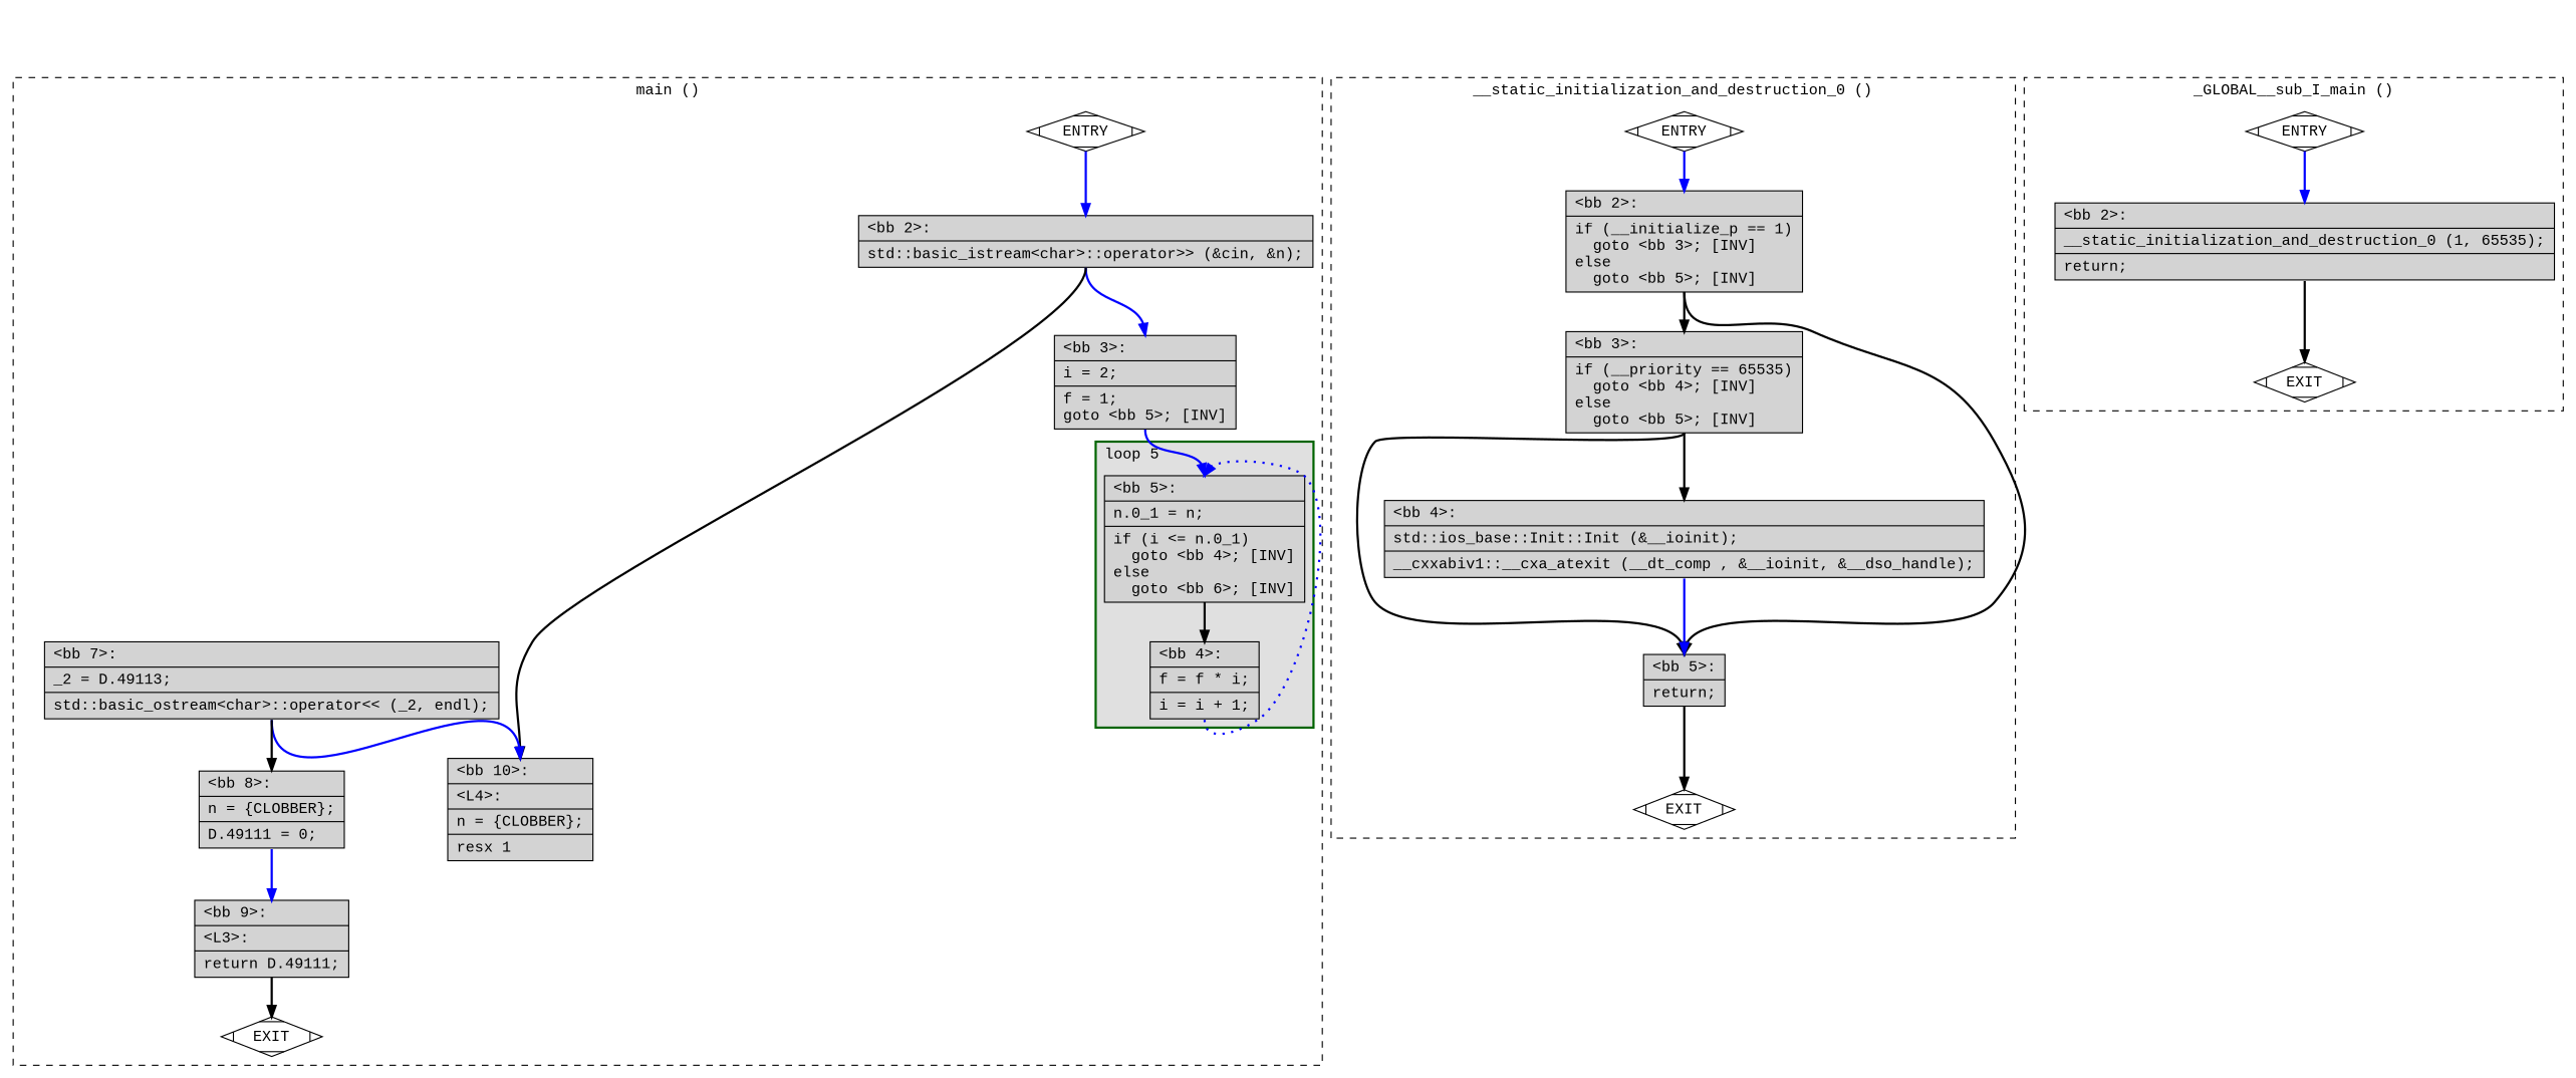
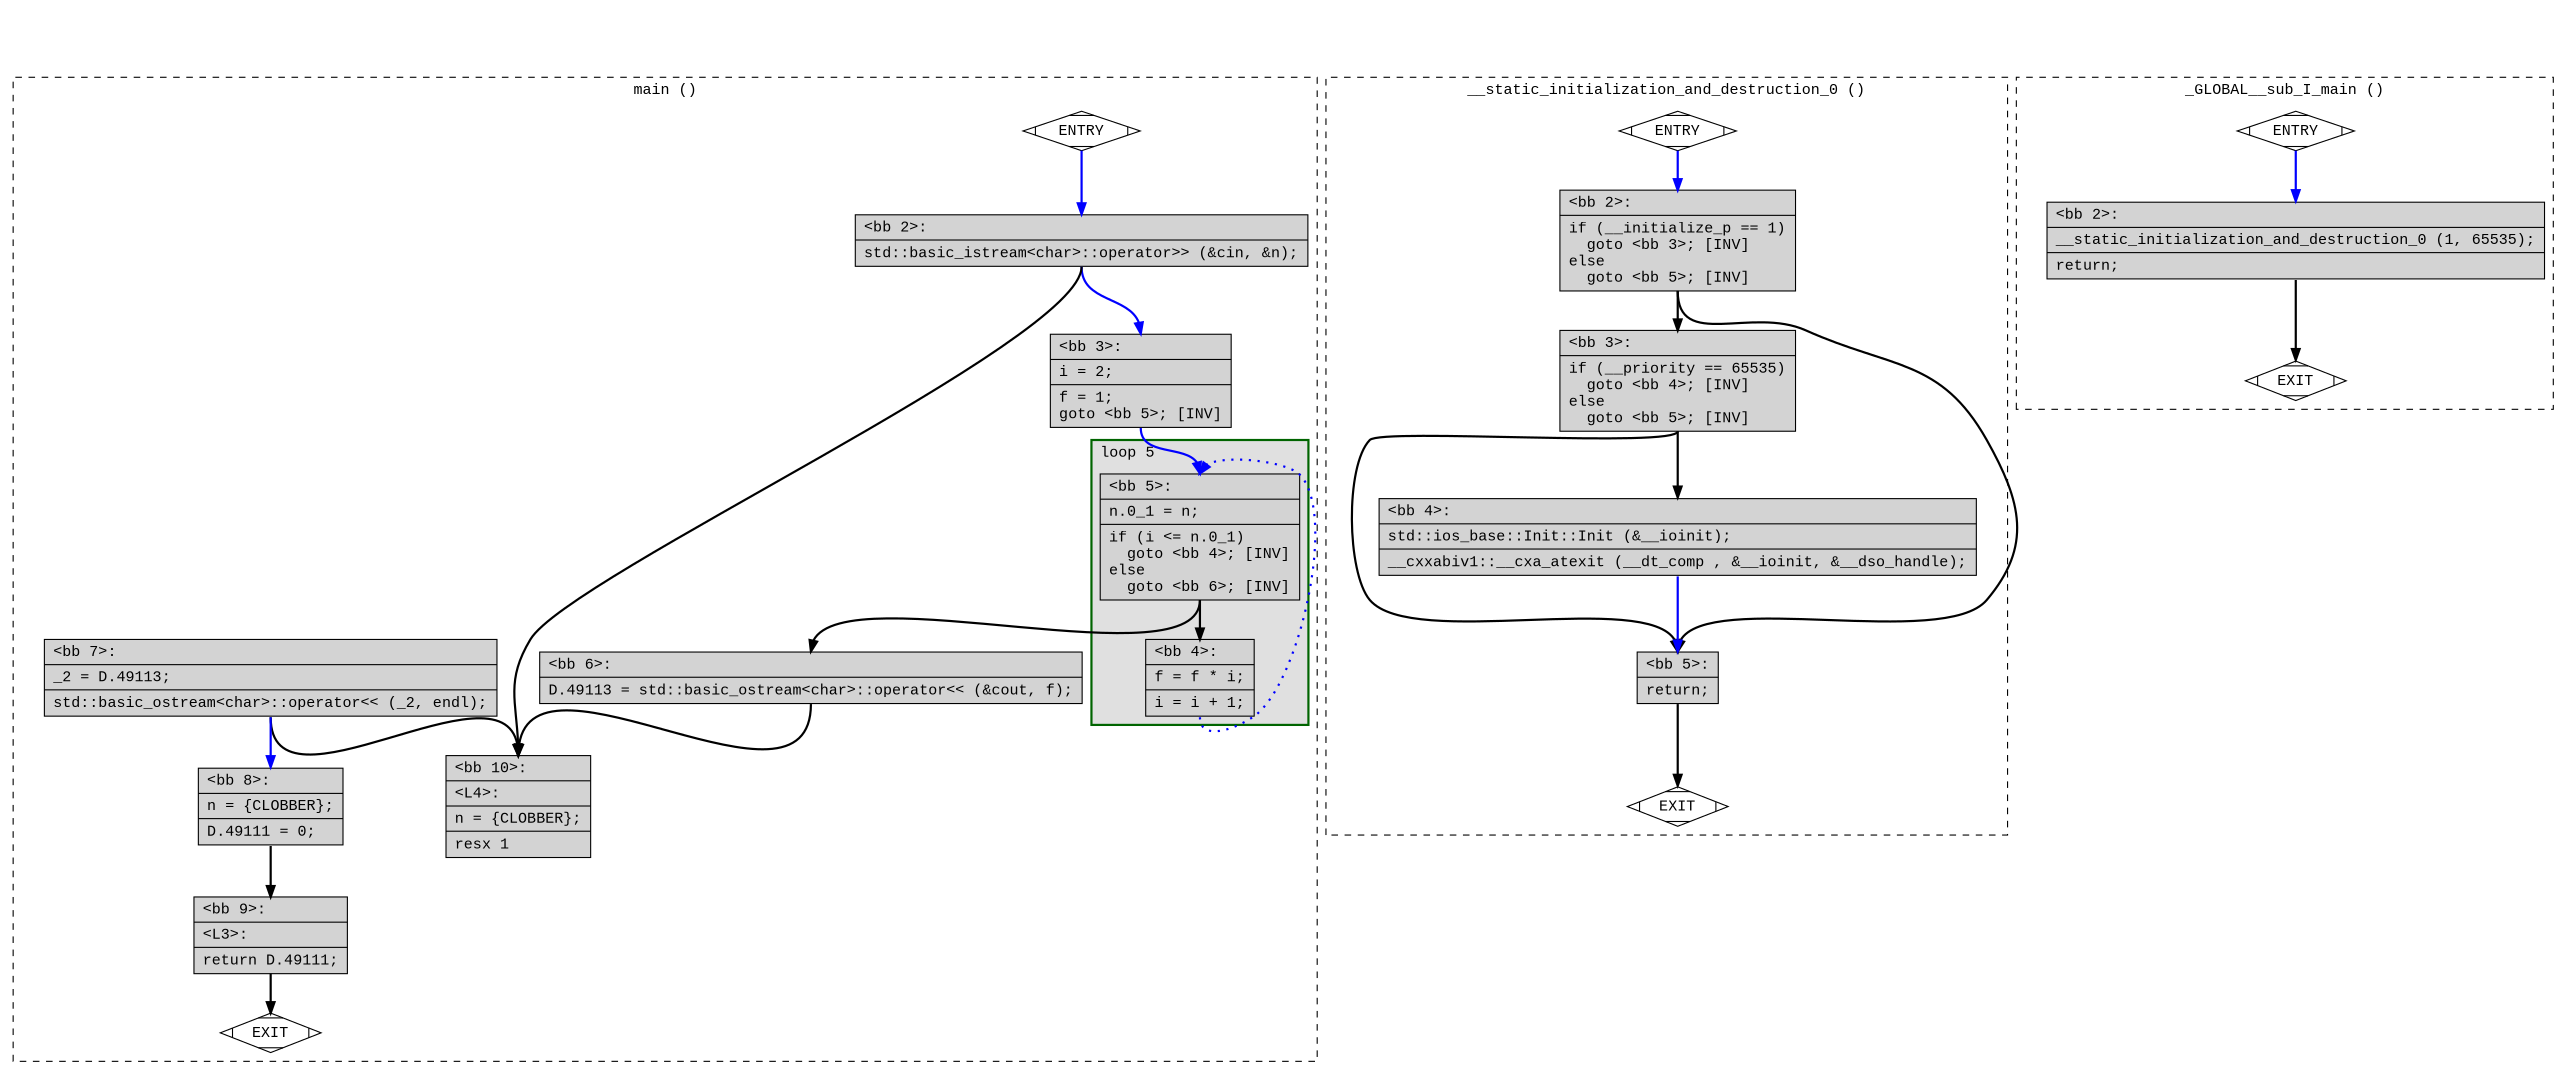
  digraph {
    fontname="Liberation Mono"
    node [fillcolor=lightgrey fontname="Liberation Mono" shape=record style=filled]
    edge [color=black constraint=true fontname="Liberation Mono" headport=n style="solid,bold" tailport=s weight=10]
    n1 [label="{\<bb\ 5\>:\l|n.0_1\ =\ n;\l|if\ (i\ \<=\ n.0_1)\l\ \ goto\ \<bb\ 4\>;\ [INV]\lelse\l\ \ goto\ \<bb\ 6\>;\ [INV]\l}"]
    n2 [label="{\<bb\ 4\>:\l|f\ =\ f\ *\ i;\l|i\ =\ i\ +\ 1;\l}"]
+   n3 [label="{\<bb\ 6\>:\l|D.49113\ =\ std::basic_ostream\<char\>::operator\<\<\ (&cout,\ f);\l}"]
    n4 [fillcolor=white label=ENTRY shape=Mdiamond]
    n5 [fillcolor=white label=EXIT shape=Mdiamond]
    n6 [label="{\<bb\ 2\>:\l|std::basic_istream\<char\>::operator\>\>\ (&cin,\ &n);\l}"]
    n7 [label="{\<bb\ 3\>:\l|i\ =\ 2;\l|f\ =\ 1;\lgoto\ \<bb\ 5\>;\ [INV]\l}"]
    n8 [label="{\<bb\ 10\>:\l|\<L4\>:\l|n\ =\ \{CLOBBER\};\l|resx\ 1\l}"]
    n9 [label="{\<bb\ 7\>:\l|_2\ =\ D.49113;\l|std::basic_ostream\<char\>::operator\<\<\ (_2,\ endl);\l}"]
    n10 [label="{\<bb\ 8\>:\l|n\ =\ \{CLOBBER\};\l|D.49111\ =\ 0;\l}"]
    n11 [label="{\<bb\ 9\>:\l|\<L3\>:\l|return\ D.49111;\l}"]
    n12 [fillcolor=white label=ENTRY shape=Mdiamond]
    n13 [fillcolor=white label=EXIT shape=Mdiamond]
    n14 [label="{\<bb\ 2\>:\l|if\ (__initialize_p\ ==\ 1)\l\ \ goto\ \<bb\ 3\>;\ [INV]\lelse\l\ \ goto\ \<bb\ 5\>;\ [INV]\l}"]
    n15 [label="{\<bb\ 3\>:\l|if\ (__priority\ ==\ 65535)\l\ \ goto\ \<bb\ 4\>;\ [INV]\lelse\l\ \ goto\ \<bb\ 5\>;\ [INV]\l}"]
    n16 [label="{\<bb\ 5\>:\l|return;\l}"]
    n17 [label="{\<bb\ 4\>:\l|std::ios_base::Init::Init\ (&__ioinit);\l|__cxxabiv1::__cxa_atexit\ (__dt_comp\ ,\ &__ioinit,\ &__dso_handle);\l}"]
    n18 [fillcolor=white label=ENTRY shape=Mdiamond]
    n19 [fillcolor=white label=EXIT shape=Mdiamond]
    n20 [label="{\<bb\ 2\>:\l|__static_initialization_and_destruction_0\ (1,\ 65535);\l|return;\l}"]
    subgraph cluster_1 {
      color=black
      label="main ()"
      style=dashed
+     n3
      n4
      n5
      n6
      n7
      n8
      n9
      n10
      n11
      subgraph cluster_2 {
        color=darkgreen
        fillcolor=grey88
        label="loop 5"
        labeljust=l
        penwidth=2
        style=filled
        n1
        n2
      }
    }
    subgraph cluster_3 {
      color=black
      label="__static_initialization_and_destruction_0 ()"
      style=dashed
      n12
      n13
      n14
      n15
      n16
      n17
    }
    subgraph cluster_4 {
      color=black
      label="_GLOBAL__sub_I_main ()"
      style=dashed
      n18
      n19
      n20
    }
    n1 -> n2
+   n1 -> n3
    n2 -> n1 [color=blue constraint=false style="dotted,bold"]
+   n3 -> n8
    n4 -> n5 [style=invis color="" weight=""]
    n4 -> n6 [color=blue weight=100]
    n6 -> n7 [color=blue weight=100]
    n6 -> n8
    n7 -> n1 [color=blue weight=100]
-   n9 -> n8 [color=blue]
-   n9 -> n10 [weight=100]
-   n10 -> n11 [color=blue weight=100]
+   n9 -> n8
+   n9 -> n10 [color=blue weight=100]
+   n10 -> n11 [weight=100]
    n11 -> n5
    n12 -> n13 [style=invis color="" weight=""]
    n12 -> n14 [color=blue weight=100]
    n14 -> n15
    n14 -> n16
    n15 -> n16
    n15 -> n17
    n16 -> n13
    n17 -> n16 [color=blue weight=100]
    n18 -> n19 [style=invis color="" weight=""]
    n18 -> n20 [color=blue weight=100]
    n20 -> n19
  }
